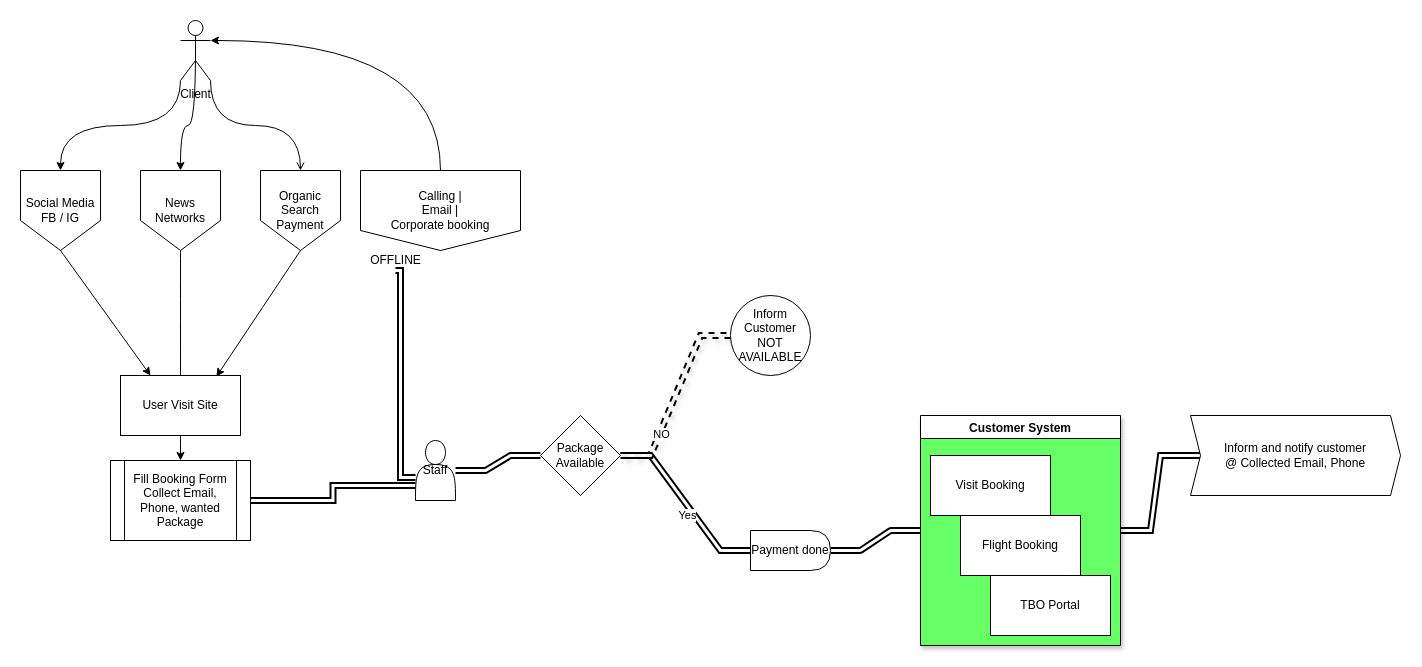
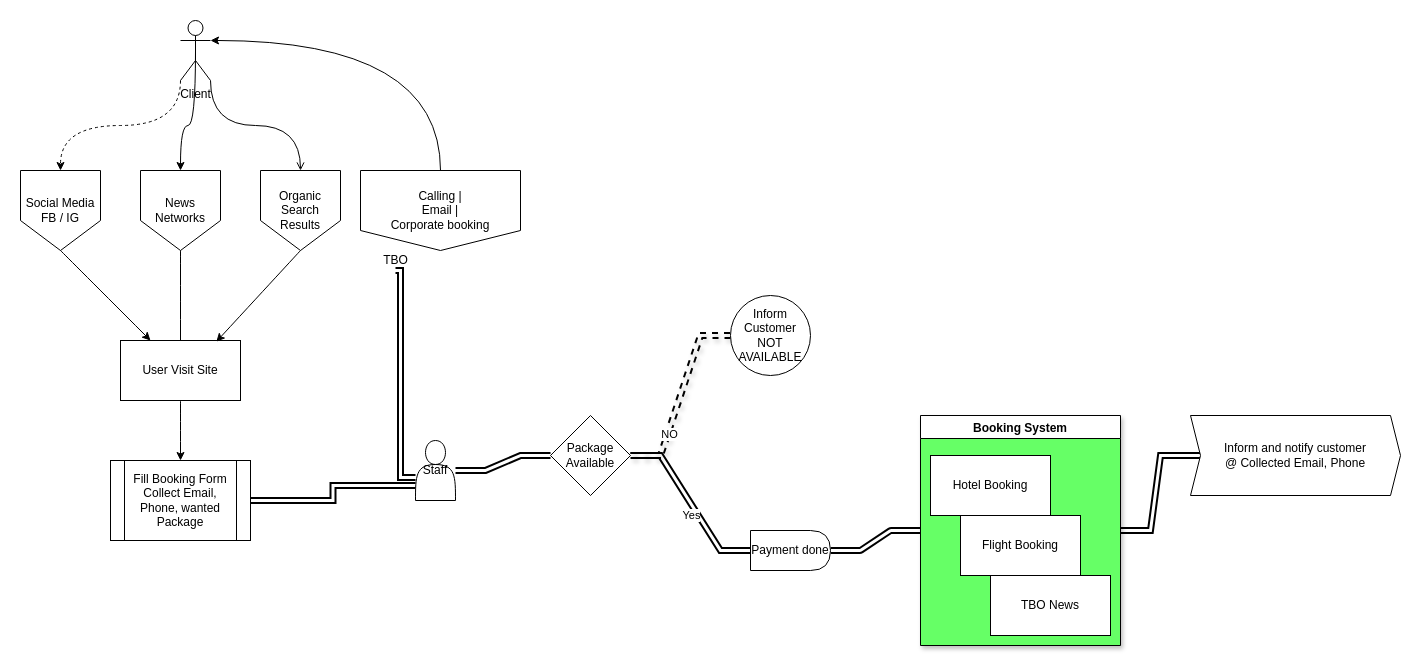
  <mxCell id="0" />
  <mxCell id="1" parent="0" />
  <mxCell id="2" style="edgeStyle=orthogonalEdgeStyle;rounded=0;orthogonalLoop=1;jettySize=auto;html=1;exitX=0.5;exitY=1;exitDx=0;exitDy=0;curved=1;" edge="1" parent="1" source="3" target="16"><mxGeometry relative="1" as="geometry"><mxPoint x="180" y="450" as="targetPoint" /></mxGeometry></mxCell>
- <mxCell id="3" value="User Visit Site" style="rounded=0;whiteSpace=wrap;html=1;" vertex="1" parent="1"><mxGeometry x="120" y="375" width="120" height="60" as="geometry" /></mxCell>
+ <mxCell id="3" value="User Visit Site" style="rounded=0;whiteSpace=wrap;html=1;" vertex="1" parent="1"><mxGeometry x="120" y="340" width="120" height="60" as="geometry" /></mxCell>
  <mxCell id="4" value="Social Media&lt;br&gt;FB / IG" style="shape=offPageConnector;whiteSpace=wrap;html=1;" vertex="1" parent="1"><mxGeometry x="20" y="170" width="80" height="80" as="geometry" /></mxCell>
  <mxCell id="5" value="News Networks" style="shape=offPageConnector;whiteSpace=wrap;html=1;" vertex="1" parent="1"><mxGeometry x="140" y="170" width="80" height="80" as="geometry" /></mxCell>
- <mxCell id="6" value="Organic&lt;br&gt;Search&lt;br&gt;Payment" style="shape=offPageConnector;whiteSpace=wrap;html=1;" vertex="1" parent="1"><mxGeometry x="260" y="170" width="80" height="80" as="geometry" /></mxCell>
+ <mxCell id="6" value="Organic&lt;br&gt;Search&lt;br&gt;Results" style="shape=offPageConnector;whiteSpace=wrap;html=1;" vertex="1" parent="1"><mxGeometry x="260" y="170" width="80" height="80" as="geometry" /></mxCell>
  <mxCell id="7" value="" style="endArrow=classic;html=1;rounded=0;exitX=0.5;exitY=1;exitDx=0;exitDy=0;entryX=0.25;entryY=0;entryDx=0;entryDy=0;curved=1;" edge="1" parent="1" source="4" target="3"><mxGeometry width="50" height="50" relative="1" as="geometry"><mxPoint x="300" y="420" as="sourcePoint" /><mxPoint x="350" y="370" as="targetPoint" /></mxGeometry></mxCell>
  <mxCell id="8" value="" style="endArrow=none;html=1;rounded=0;entryX=0.5;entryY=0;entryDx=0;entryDy=0;exitX=0.5;exitY=1;exitDx=0;exitDy=0;curved=1;" edge="1" parent="1" source="5" target="3"><mxGeometry width="50" height="50" relative="1" as="geometry"><mxPoint x="340" y="400" as="sourcePoint" /><mxPoint x="390" y="350" as="targetPoint" /></mxGeometry></mxCell>
  <mxCell id="9" value="" style="endArrow=classic;html=1;rounded=0;entryX=0.799;entryY=0.019;entryDx=0;entryDy=0;entryPerimeter=0;exitX=0.5;exitY=1;exitDx=0;exitDy=0;curved=1;" edge="1" parent="1" source="6" target="3"><mxGeometry width="50" height="50" relative="1" as="geometry"><mxPoint x="340" y="400" as="sourcePoint" /><mxPoint x="390" y="350" as="targetPoint" /></mxGeometry></mxCell>
  <mxCell id="10" style="rounded=0;orthogonalLoop=1;jettySize=auto;html=1;exitX=0.5;exitY=1;exitDx=0;exitDy=0;entryX=0;entryY=0.617;entryDx=0;entryDy=0;entryPerimeter=0;startArrow=none;shape=link;strokeWidth=2;edgeStyle=elbowEdgeStyle;curved=1;" edge="1" parent="1" source="32" target="14"><mxGeometry relative="1" as="geometry"><Array as="points"><mxPoint x="400" y="400" /></Array></mxGeometry></mxCell>
  <mxCell id="11" style="edgeStyle=orthogonalEdgeStyle;curved=1;rounded=1;sketch=0;orthogonalLoop=1;jettySize=auto;html=1;exitX=0.5;exitY=0;exitDx=0;exitDy=0;entryX=1;entryY=0.333;entryDx=0;entryDy=0;entryPerimeter=0;" edge="1" parent="1" source="12" target="31"><mxGeometry relative="1" as="geometry" /></mxCell>
  <mxCell id="12" value="Calling |&lt;br&gt;Email |&lt;br&gt;Corporate booking&lt;br&gt;" style="shape=offPageConnector;whiteSpace=wrap;html=1;rotation=0;size=0.25;" vertex="1" parent="1"><mxGeometry x="360" y="170" width="160" height="80" as="geometry" /></mxCell>
  <mxCell id="13" style="edgeStyle=entityRelationEdgeStyle;shape=link;rounded=0;orthogonalLoop=1;jettySize=auto;html=1;entryX=0;entryY=0.5;entryDx=0;entryDy=0;strokeWidth=2;curved=1;" edge="1" parent="1" source="14" target="24"><mxGeometry relative="1" as="geometry" /></mxCell>
  <mxCell id="14" value="Staff" style="shape=actor;whiteSpace=wrap;html=1;" vertex="1" parent="1"><mxGeometry x="415" y="440" width="40" height="60" as="geometry" /></mxCell>
  <mxCell id="15" style="edgeStyle=orthogonalEdgeStyle;rounded=0;orthogonalLoop=1;jettySize=auto;html=1;exitX=1;exitY=0.5;exitDx=0;exitDy=0;entryX=0;entryY=0.75;entryDx=0;entryDy=0;shape=link;strokeWidth=2;curved=1;" edge="1" parent="1" source="16" target="14"><mxGeometry relative="1" as="geometry" /></mxCell>
  <mxCell id="16" value="Fill Booking Form&lt;br&gt;Collect Email, Phone, wanted &lt;br&gt;Package" style="shape=process;whiteSpace=wrap;html=1;backgroundOutline=1;" vertex="1" parent="1"><mxGeometry x="110" y="460" width="140" height="80" as="geometry" /></mxCell>
  <mxCell id="17" style="edgeStyle=entityRelationEdgeStyle;shape=link;rounded=0;orthogonalLoop=1;jettySize=auto;html=1;exitX=1;exitY=0.5;exitDx=0;exitDy=0;strokeWidth=2;curved=1;" edge="1" parent="1" source="18" target="33"><mxGeometry relative="1" as="geometry"><mxPoint x="1240" y="505" as="targetPoint" /></mxGeometry></mxCell>
- <mxCell id="18" value="Customer System" style="swimlane;swimlaneFillColor=#66FF66;shadow=1;" vertex="1" parent="1"><mxGeometry x="920" y="415" width="200" height="230" as="geometry"><mxRectangle x="830" y="355" width="130" height="23" as="alternateBounds" /></mxGeometry></mxCell>
- <mxCell id="19" value="Visit Booking" style="whiteSpace=wrap;html=1;" vertex="1" parent="18"><mxGeometry x="10" y="40" width="120" height="60" as="geometry" /></mxCell>
+ <mxCell id="18" value="Booking System" style="swimlane;swimlaneFillColor=#66FF66;shadow=1;" vertex="1" parent="1"><mxGeometry x="920" y="415" width="200" height="230" as="geometry"><mxRectangle x="830" y="355" width="130" height="23" as="alternateBounds" /></mxGeometry></mxCell>
+ <mxCell id="19" value="Hotel Booking" style="whiteSpace=wrap;html=1;" vertex="1" parent="18"><mxGeometry x="10" y="40" width="120" height="60" as="geometry" /></mxCell>
  <mxCell id="20" value="Flight Booking&lt;br&gt;" style="whiteSpace=wrap;html=1;" vertex="1" parent="18"><mxGeometry x="40" y="100" width="120" height="60" as="geometry" /></mxCell>
- <mxCell id="21" value="TBO Portal" style="whiteSpace=wrap;html=1;" vertex="1" parent="18"><mxGeometry x="70" y="160" width="120" height="60" as="geometry" /></mxCell>
+ <mxCell id="21" value="TBO News" style="whiteSpace=wrap;html=1;" vertex="1" parent="18"><mxGeometry x="70" y="160" width="120" height="60" as="geometry" /></mxCell>
  <mxCell id="22" value="" style="shape=link;endArrow=classic;html=1;rounded=0;exitX=1;exitY=0.5;exitDx=0;exitDy=0;entryX=0;entryY=0.5;entryDx=0;entryDy=0;edgeStyle=entityRelationEdgeStyle;strokeWidth=2;curved=1;" edge="1" parent="1" source="24" target="35"><mxGeometry width="50" height="50" relative="1" as="geometry"><mxPoint x="630" y="465" as="sourcePoint" /><mxPoint x="680" y="385" as="targetPoint" /></mxGeometry></mxCell>
  <mxCell id="23" value="Yes" style="edgeLabel;html=1;align=center;verticalAlign=middle;resizable=0;points=[];" vertex="1" connectable="0" parent="22"><mxGeometry x="0.122" y="-6" relative="1" as="geometry"><mxPoint as="offset" /></mxGeometry></mxCell>
- <mxCell id="24" value="Package&lt;br&gt;Available" style="rhombus;whiteSpace=wrap;html=1;" vertex="1" parent="1"><mxGeometry x="540" y="415" width="80" height="80" as="geometry" /></mxCell>
+ <mxCell id="24" value="Package&lt;br&gt;Available" style="rhombus;whiteSpace=wrap;html=1;" vertex="1" parent="1"><mxGeometry x="550" y="415" width="80" height="80" as="geometry" /></mxCell>
  <mxCell id="25" value="" style="endArrow=classic;html=1;rounded=0;exitX=1;exitY=0.5;exitDx=0;exitDy=0;entryX=0;entryY=0.5;entryDx=0;entryDy=0;edgeStyle=entityRelationEdgeStyle;shape=link;strokeWidth=2;dashed=1;targetPerimeterSpacing=0;endSize=11;startSize=11;shadow=1;curved=1;" edge="1" parent="1" source="24" target="27"><mxGeometry width="50" height="50" relative="1" as="geometry"><mxPoint x="630" y="425" as="sourcePoint" /><mxPoint x="620" y="325" as="targetPoint" /></mxGeometry></mxCell>
  <mxCell id="26" value="NO&lt;br&gt;" style="edgeLabel;html=1;align=center;verticalAlign=middle;resizable=0;points=[];" vertex="1" connectable="0" parent="25"><mxGeometry x="-0.436" y="-1" relative="1" as="geometry"><mxPoint as="offset" /></mxGeometry></mxCell>
  <mxCell id="27" value="Inform Customer&lt;br&gt;NOT AVAILABLE" style="ellipse;whiteSpace=wrap;html=1;aspect=fixed;" vertex="1" parent="1"><mxGeometry x="730" y="295" width="80" height="80" as="geometry" /></mxCell>
- <mxCell id="28" value="" style="edgeStyle=orthogonalEdgeStyle;rounded=0;orthogonalLoop=1;jettySize=auto;html=1;curved=1;exitX=0;exitY=1;exitDx=0;exitDy=0;exitPerimeter=0;" edge="1" parent="1" source="31" target="4"><mxGeometry relative="1" as="geometry" /></mxCell>
+ <mxCell id="28" value="" style="edgeStyle=orthogonalEdgeStyle;rounded=0;orthogonalLoop=1;jettySize=auto;html=1;curved=1;exitX=0;exitY=1;exitDx=0;exitDy=0;exitPerimeter=0;dashed=1;" edge="1" parent="1" source="31" target="4"><mxGeometry relative="1" as="geometry" /></mxCell>
  <mxCell id="29" style="edgeStyle=orthogonalEdgeStyle;curved=1;rounded=1;sketch=0;orthogonalLoop=1;jettySize=auto;html=1;exitX=0.5;exitY=0.5;exitDx=0;exitDy=0;exitPerimeter=0;entryX=0.5;entryY=0;entryDx=0;entryDy=0;" edge="1" parent="1" source="31" target="5"><mxGeometry relative="1" as="geometry" /></mxCell>
  <mxCell id="30" style="edgeStyle=orthogonalEdgeStyle;curved=1;rounded=1;sketch=0;orthogonalLoop=1;jettySize=auto;html=1;exitX=1;exitY=1;exitDx=0;exitDy=0;exitPerimeter=0;entryX=0.5;entryY=0;entryDx=0;entryDy=0;endArrow=open;" edge="1" parent="1" source="31" target="6"><mxGeometry relative="1" as="geometry" /></mxCell>
  <mxCell id="31" value="Client&lt;br&gt;" style="shape=umlActor;verticalLabelPosition=bottom;verticalAlign=top;html=1;outlineConnect=0;" vertex="1" parent="1"><mxGeometry x="180" y="20" width="30" height="60" as="geometry" /></mxCell>
- <mxCell id="32" value="OFFLINE" style="text;html=1;align=center;verticalAlign=middle;resizable=0;points=[];autosize=1;strokeColor=none;fillColor=none;" vertex="1" parent="1"><mxGeometry x="360" y="250" width="70" height="20" as="geometry" /></mxCell>
+ <mxCell id="32" value="TBO" style="text;html=1;align=center;verticalAlign=middle;resizable=0;points=[];autosize=1;strokeColor=none;fillColor=none;" vertex="1" parent="1"><mxGeometry x="360" y="250" width="70" height="20" as="geometry" /></mxCell>
  <mxCell id="33" value="Inform and notify customer &lt;br&gt;@ Collected Email, Phone" style="shape=step;perimeter=stepPerimeter;whiteSpace=wrap;html=1;fixedSize=1;size=10;" vertex="1" parent="1"><mxGeometry x="1190" y="415" width="210" height="80" as="geometry" /></mxCell>
  <mxCell id="34" style="edgeStyle=entityRelationEdgeStyle;rounded=1;sketch=0;orthogonalLoop=1;jettySize=auto;html=1;exitX=1;exitY=0.5;exitDx=0;exitDy=0;shape=link;strokeWidth=2;" edge="1" parent="1" source="35"><mxGeometry relative="1" as="geometry"><mxPoint x="920" y="530" as="targetPoint" /></mxGeometry></mxCell>
  <mxCell id="35" value="Payment done" style="shape=delay;whiteSpace=wrap;html=1;rounded=0;sketch=0;" vertex="1" parent="1"><mxGeometry x="750" y="530" width="80" height="40" as="geometry" /></mxCell>
